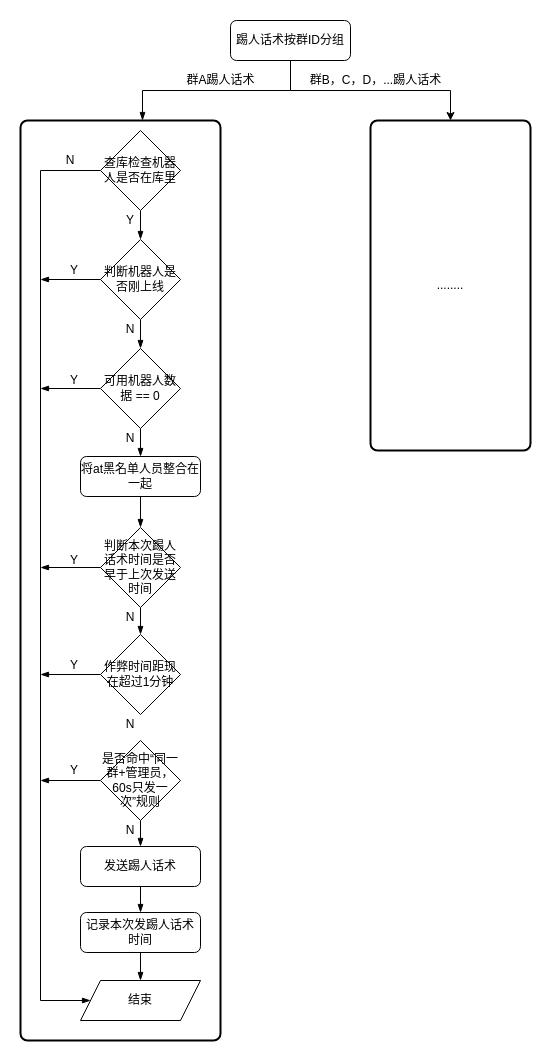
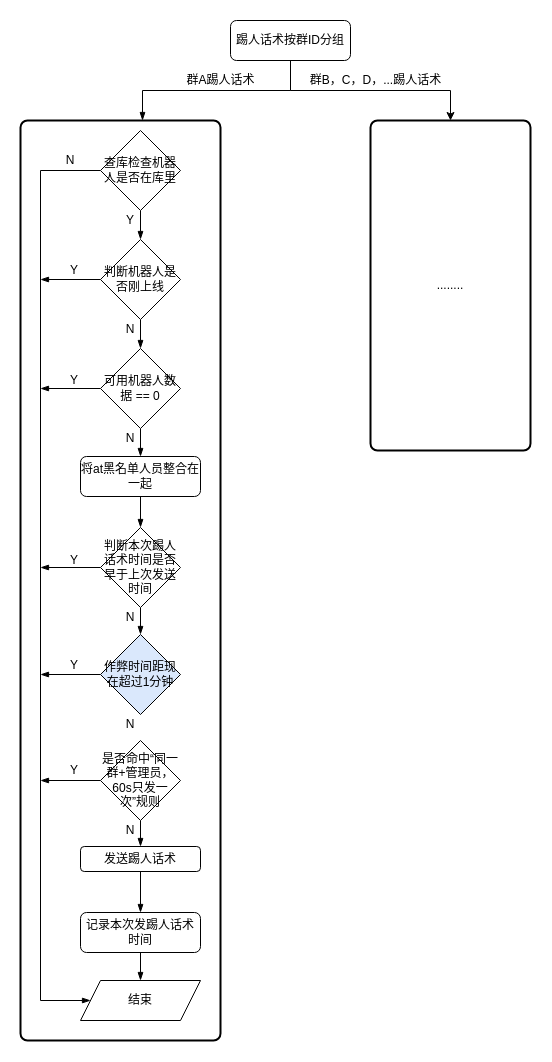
  <mxCell id="0" />
  <mxCell id="1" parent="0" />
  <mxCell id="2" style="edgeStyle=orthogonalEdgeStyle;rounded=0;orthogonalLoop=1;jettySize=auto;html=1;exitX=0.5;exitY=1;exitDx=0;exitDy=0;endArrow=blockThin;endFill=1;" edge="1" parent="1"><mxGeometry relative="1" as="geometry"><mxPoint x="290" y="60" as="sourcePoint" /><mxPoint x="142" y="120" as="targetPoint" /><Array as="points"><mxPoint x="290" y="90" /><mxPoint x="142" y="90" /></Array></mxGeometry></mxCell>
  <mxCell id="3" style="edgeStyle=orthogonalEdgeStyle;rounded=0;orthogonalLoop=1;jettySize=auto;html=1;exitX=0.5;exitY=1;exitDx=0;exitDy=0;" edge="1" parent="1"><mxGeometry relative="1" as="geometry"><mxPoint x="290" y="50" as="sourcePoint" /><mxPoint x="450" y="120" as="targetPoint" /><Array as="points"><mxPoint x="290" y="90" /><mxPoint x="450" y="90" /></Array></mxGeometry></mxCell>
  <mxCell id="4" value="踢人话术按群ID分组" style="rounded=1;whiteSpace=wrap;html=1;fontSize=12;glass=0;strokeWidth=1;shadow=0;" vertex="1" parent="1"><mxGeometry x="230" y="20" width="120" height="40" as="geometry" /></mxCell>
  <mxCell id="5" value="d" style="rounded=1;whiteSpace=wrap;html=1;absoluteArcSize=1;arcSize=14;strokeWidth=2;" vertex="1" parent="1"><mxGeometry x="20" y="120" width="200" height="920" as="geometry" /></mxCell>
  <mxCell id="6" value="........" style="rounded=1;whiteSpace=wrap;html=1;absoluteArcSize=1;arcSize=14;strokeWidth=2;" vertex="1" parent="1"><mxGeometry x="370" y="120" width="160" height="330" as="geometry" /></mxCell>
  <mxCell id="7" value="群A踢人话术" style="text;html=1;align=center;verticalAlign=middle;resizable=0;points=[];autosize=1;" vertex="1" parent="1"><mxGeometry x="180" y="70" width="80" height="20" as="geometry" /></mxCell>
  <mxCell id="8" value="群B，C，D，...踢人话术" style="text;html=1;align=center;verticalAlign=middle;resizable=0;points=[];autosize=1;" vertex="1" parent="1"><mxGeometry x="300" y="70" width="150" height="20" as="geometry" /></mxCell>
  <mxCell id="9" value="" style="edgeStyle=orthogonalEdgeStyle;rounded=0;orthogonalLoop=1;jettySize=auto;html=1;endArrow=blockThin;endFill=1;" edge="1" parent="1" source="11" target="14"><mxGeometry relative="1" as="geometry" /></mxCell>
  <mxCell id="10" style="edgeStyle=orthogonalEdgeStyle;rounded=0;orthogonalLoop=1;jettySize=auto;html=1;entryX=0;entryY=0.5;entryDx=0;entryDy=0;endArrow=blockThin;endFill=1;exitX=0;exitY=0.5;exitDx=0;exitDy=0;" edge="1" parent="1" source="11" target="32"><mxGeometry relative="1" as="geometry"><Array as="points"><mxPoint x="40" y="170" /><mxPoint x="40" y="1000" /></Array></mxGeometry></mxCell>
  <mxCell id="11" value="查库检查机器人是否在库里" style="rhombus;whiteSpace=wrap;html=1;" vertex="1" parent="1"><mxGeometry x="100" y="130" width="80" height="80" as="geometry" /></mxCell>
  <mxCell id="12" value="" style="edgeStyle=orthogonalEdgeStyle;rounded=0;orthogonalLoop=1;jettySize=auto;html=1;endArrow=blockThin;endFill=1;" edge="1" parent="1" source="14" target="17"><mxGeometry relative="1" as="geometry" /></mxCell>
  <mxCell id="13" style="edgeStyle=orthogonalEdgeStyle;rounded=0;orthogonalLoop=1;jettySize=auto;html=1;endArrow=blockThin;endFill=1;" edge="1" parent="1" source="14"><mxGeometry relative="1" as="geometry"><mxPoint x="40" y="279" as="targetPoint" /></mxGeometry></mxCell>
  <mxCell id="14" value="判断机器人是否刚上线" style="rhombus;whiteSpace=wrap;html=1;" vertex="1" parent="1"><mxGeometry x="100" y="239" width="80" height="80" as="geometry" /></mxCell>
  <mxCell id="15" value="" style="edgeStyle=orthogonalEdgeStyle;rounded=0;orthogonalLoop=1;jettySize=auto;html=1;endArrow=blockThin;endFill=1;" edge="1" parent="1" source="17" target="19"><mxGeometry relative="1" as="geometry" /></mxCell>
  <mxCell id="16" style="edgeStyle=orthogonalEdgeStyle;rounded=0;orthogonalLoop=1;jettySize=auto;html=1;endArrow=blockThin;endFill=1;" edge="1" parent="1" source="17"><mxGeometry relative="1" as="geometry"><mxPoint x="40" y="388" as="targetPoint" /></mxGeometry></mxCell>
  <mxCell id="17" value="可用机器人数据 == 0" style="rhombus;whiteSpace=wrap;html=1;" vertex="1" parent="1"><mxGeometry x="100" y="348" width="80" height="80" as="geometry" /></mxCell>
  <mxCell id="18" value="" style="edgeStyle=orthogonalEdgeStyle;rounded=0;orthogonalLoop=1;jettySize=auto;html=1;endArrow=blockThin;endFill=1;" edge="1" parent="1" source="19" target="22"><mxGeometry relative="1" as="geometry" /></mxCell>
  <mxCell id="19" value="将at黑名单人员整合在一起" style="rounded=1;whiteSpace=wrap;html=1;fontSize=12;glass=0;strokeWidth=1;shadow=0;" vertex="1" parent="1"><mxGeometry x="80" y="456" width="120" height="40" as="geometry" /></mxCell>
  <mxCell id="20" value="" style="edgeStyle=orthogonalEdgeStyle;rounded=0;orthogonalLoop=1;jettySize=auto;html=1;endArrow=blockThin;endFill=1;" edge="1" parent="1" source="22" target="24"><mxGeometry relative="1" as="geometry" /></mxCell>
  <mxCell id="21" style="edgeStyle=orthogonalEdgeStyle;rounded=0;orthogonalLoop=1;jettySize=auto;html=1;endArrow=blockThin;endFill=1;" edge="1" parent="1" source="22"><mxGeometry relative="1" as="geometry"><mxPoint x="40" y="567" as="targetPoint" /></mxGeometry></mxCell>
  <mxCell id="22" value="判断本次踢人话术时间是否早于上次发送时间" style="rhombus;whiteSpace=wrap;html=1;" vertex="1" parent="1"><mxGeometry x="100" y="527" width="80" height="80" as="geometry" /></mxCell>
  <mxCell id="23" style="edgeStyle=orthogonalEdgeStyle;rounded=0;orthogonalLoop=1;jettySize=auto;html=1;endArrow=blockThin;endFill=1;" edge="1" parent="1" source="24"><mxGeometry relative="1" as="geometry"><mxPoint x="40" y="674" as="targetPoint" /></mxGeometry></mxCell>
- <mxCell id="24" value="作弊时间距现在超过1分钟" style="rhombus;whiteSpace=wrap;html=1;" vertex="1" parent="1"><mxGeometry x="100" y="634" width="80" height="80" as="geometry" /></mxCell>
+ <mxCell id="24" value="作弊时间距现在超过1分钟" style="rhombus;whiteSpace=wrap;html=1;fillColor=#dae8fc;" vertex="1" parent="1"><mxGeometry x="100" y="634" width="80" height="80" as="geometry" /></mxCell>
  <mxCell id="25" value="" style="edgeStyle=orthogonalEdgeStyle;rounded=0;orthogonalLoop=1;jettySize=auto;html=1;endArrow=blockThin;endFill=1;" edge="1" parent="1" source="27" target="29"><mxGeometry relative="1" as="geometry" /></mxCell>
  <mxCell id="26" style="edgeStyle=orthogonalEdgeStyle;rounded=0;orthogonalLoop=1;jettySize=auto;html=1;endArrow=blockThin;endFill=1;" edge="1" parent="1" source="27"><mxGeometry relative="1" as="geometry"><mxPoint x="40" y="780" as="targetPoint" /></mxGeometry></mxCell>
  <mxCell id="27" value="是否命中“同一群+管理员，60s只发一次”规则" style="rhombus;whiteSpace=wrap;html=1;" vertex="1" parent="1"><mxGeometry x="100" y="740" width="80" height="80" as="geometry" /></mxCell>
  <mxCell id="28" value="" style="edgeStyle=orthogonalEdgeStyle;rounded=0;orthogonalLoop=1;jettySize=auto;html=1;endArrow=blockThin;endFill=1;" edge="1" parent="1" source="29" target="31"><mxGeometry relative="1" as="geometry" /></mxCell>
- <mxCell id="29" value="发送踢人话术" style="rounded=1;whiteSpace=wrap;html=1;fontSize=12;glass=0;strokeWidth=1;shadow=0;" vertex="1" parent="1"><mxGeometry x="80" y="846" width="120" height="40" as="geometry" /></mxCell>
+ <mxCell id="29" value="发送踢人话术" style="rounded=1;whiteSpace=wrap;html=1;fontSize=12;glass=0;strokeWidth=1;shadow=0;" vertex="1" parent="1"><mxGeometry x="80" y="846" width="120" height="25" as="geometry" /></mxCell>
  <mxCell id="30" value="" style="edgeStyle=orthogonalEdgeStyle;rounded=0;orthogonalLoop=1;jettySize=auto;html=1;endArrow=blockThin;endFill=1;" edge="1" parent="1" source="31" target="32"><mxGeometry relative="1" as="geometry" /></mxCell>
  <mxCell id="31" value="记录本次发踢人话术时间" style="rounded=1;whiteSpace=wrap;html=1;fontSize=12;glass=0;strokeWidth=1;shadow=0;" vertex="1" parent="1"><mxGeometry x="80" y="912" width="120" height="40" as="geometry" /></mxCell>
  <mxCell id="32" value="结束" style="shape=parallelogram;perimeter=parallelogramPerimeter;whiteSpace=wrap;html=1;fixedSize=1;" vertex="1" parent="1"><mxGeometry x="80" y="980" width="120" height="40" as="geometry" /></mxCell>
  <mxCell id="33" value="Y" style="text;html=1;strokeColor=none;fillColor=none;align=center;verticalAlign=middle;whiteSpace=wrap;rounded=0;" vertex="1" parent="1"><mxGeometry x="110" y="210" width="40" height="20" as="geometry" /></mxCell>
  <mxCell id="34" value="N" style="text;html=1;strokeColor=none;fillColor=none;align=center;verticalAlign=middle;whiteSpace=wrap;rounded=0;" vertex="1" parent="1"><mxGeometry x="110" y="319" width="40" height="20" as="geometry" /></mxCell>
  <mxCell id="35" value="N" style="text;html=1;strokeColor=none;fillColor=none;align=center;verticalAlign=middle;whiteSpace=wrap;rounded=0;" vertex="1" parent="1"><mxGeometry x="110" y="428" width="40" height="20" as="geometry" /></mxCell>
  <mxCell id="36" value="N" style="text;html=1;strokeColor=none;fillColor=none;align=center;verticalAlign=middle;whiteSpace=wrap;rounded=0;" vertex="1" parent="1"><mxGeometry x="110" y="607" width="40" height="20" as="geometry" /></mxCell>
  <mxCell id="37" value="N" style="text;html=1;strokeColor=none;fillColor=none;align=center;verticalAlign=middle;whiteSpace=wrap;rounded=0;" vertex="1" parent="1"><mxGeometry x="110" y="714" width="40" height="20" as="geometry" /></mxCell>
  <mxCell id="38" value="N" style="text;html=1;strokeColor=none;fillColor=none;align=center;verticalAlign=middle;whiteSpace=wrap;rounded=0;" vertex="1" parent="1"><mxGeometry x="110" y="820" width="40" height="20" as="geometry" /></mxCell>
  <mxCell id="39" value="N" style="text;html=1;strokeColor=none;fillColor=none;align=center;verticalAlign=middle;whiteSpace=wrap;rounded=0;" vertex="1" parent="1"><mxGeometry x="50" y="150" width="40" height="20" as="geometry" /></mxCell>
  <mxCell id="40" value="Y" style="text;html=1;strokeColor=none;fillColor=none;align=center;verticalAlign=middle;whiteSpace=wrap;rounded=0;" vertex="1" parent="1"><mxGeometry x="54" y="260" width="40" height="20" as="geometry" /></mxCell>
  <mxCell id="41" value="Y" style="text;html=1;strokeColor=none;fillColor=none;align=center;verticalAlign=middle;whiteSpace=wrap;rounded=0;" vertex="1" parent="1"><mxGeometry x="54" y="370" width="40" height="20" as="geometry" /></mxCell>
  <mxCell id="42" value="Y" style="text;html=1;strokeColor=none;fillColor=none;align=center;verticalAlign=middle;whiteSpace=wrap;rounded=0;" vertex="1" parent="1"><mxGeometry x="54" y="550" width="40" height="20" as="geometry" /></mxCell>
  <mxCell id="43" value="Y" style="text;html=1;strokeColor=none;fillColor=none;align=center;verticalAlign=middle;whiteSpace=wrap;rounded=0;" vertex="1" parent="1"><mxGeometry x="54" y="655" width="40" height="20" as="geometry" /></mxCell>
  <mxCell id="44" value="Y" style="text;html=1;strokeColor=none;fillColor=none;align=center;verticalAlign=middle;whiteSpace=wrap;rounded=0;" vertex="1" parent="1"><mxGeometry x="54" y="760" width="40" height="20" as="geometry" /></mxCell>
